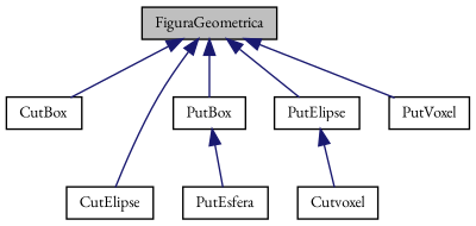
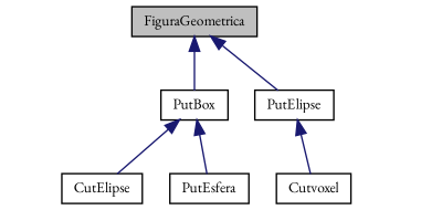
  digraph {
    fontname="EB Garamond"
    node [color=black fillcolor=white fontname="EB Garamond" fontsize=10 shape=record style=filled]
    edge [color=midnightblue dir=back fontname="EB Garamond" fontsize=10 labelfontname=Helvetica labelfontsize=10 style=solid]
    n1 [fillcolor=grey75 fontcolor=black height=0.2 label=FiguraGeometrica width=0.4]
-   n2 [height=0.2 label=CutBox width=0.4]
    n3 [height=0.2 label=CutElipse width=0.4]
    n4 [height=0.2 label=PutBox width=0.4]
    n5 [height=0.2 label=PutElipse width=0.4]
-   n6 [height=0.2 label=PutVoxel width=0.4]
    n7 [height=0.2 label=Cutvoxel width=0.4]
    n8 [height=0.2 label=PutEsfera width=0.4]
-   n1 -> n2
-   n1 -> n3
+   n4 -> n3
    n1 -> n4
    n1 -> n5
-   n1 -> n6
    n4 -> n8
    n5 -> n7
  }
